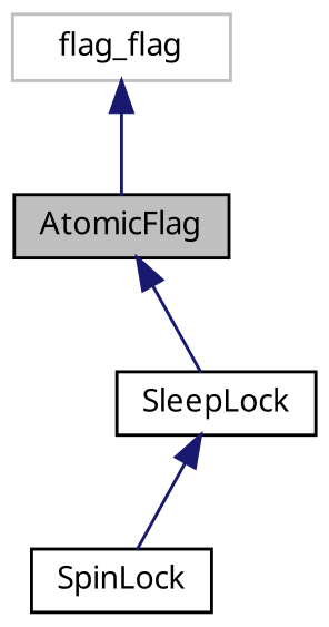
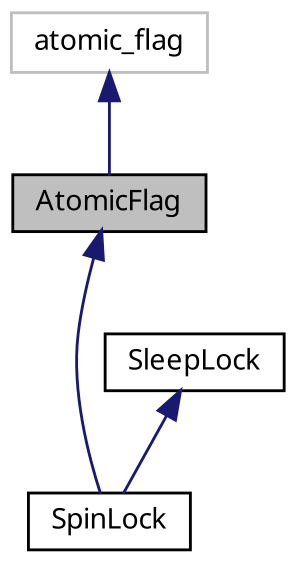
  digraph {
    fontname="Noto Sans"
    node [color=black fillcolor=white fontname="Noto Sans" fontsize=10 shape=record style=filled]
    edge [color=midnightblue dir=back fontname="Noto Sans" fontsize=10 labelfontname=Helvetica labelfontsize=10 style=solid]
    n1 [fillcolor=grey75 fontcolor=black height=0.2 label=AtomicFlag width=0.4]
    n2 [height=0.2 label=SpinLock width=0.4]
-   n3 [color=grey75 height=0.2 label=flag_flag width=0.4]
+   n3 [color=grey75 height=0.2 label=atomic_flag width=0.4]
    n4 [height=0.2 label=SleepLock width=0.4]
-   n1 -> n4
+   n1 -> n2
    n3 -> n1
    n4 -> n2
  }
